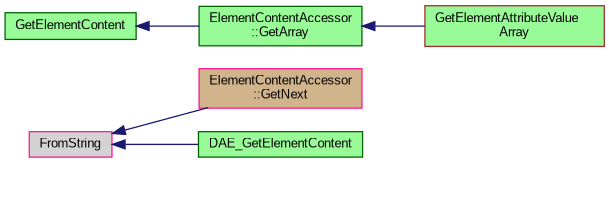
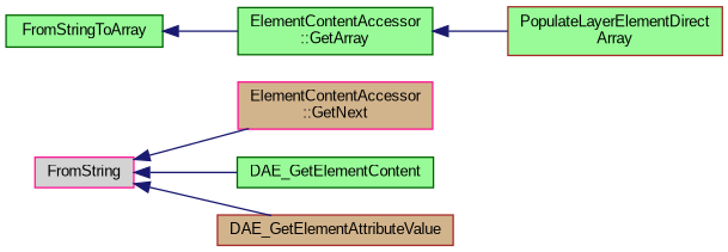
  digraph {
    fontname="Liberation Sans"
    rankdir=LR
    node [color=darkgreen fillcolor=palegreen fontname="Liberation Sans" fontsize=10 shape=record style=filled]
    edge [color=midnightblue dir=back fontname="Liberation Sans" fontsize=10 labelfontname=Helvetica labelfontsize=10 style=solid]
    n1 [color=deeppink fillcolor=lightgrey fontcolor=black height=0.2 label=FromString width=0.4]
    n2 [color=deeppink fillcolor=tan height=0.2 label="ElementContentAccessor\l::GetNext" width=0.4]
    n3 [height=0.2 label=DAE_GetElementContent width=0.4]
-   n5 [height=0.2 label=GetElementContent width=0.4]
+   n4 [color=brown fillcolor=tan height=0.2 label=DAE_GetElementAttributeValue width=0.4]
+   n5 [height=0.2 label=FromStringToArray width=0.4]
    n6 [height=0.2 label="ElementContentAccessor\l::GetArray" width=0.4]
-   n7 [color=brown height=0.2 label="GetElementAttributeValue\lArray" width=0.4]
+   n7 [color=brown height=0.2 label="PopulateLayerElementDirect\lArray" width=0.4]
    n1 -> n2
    n1 -> n3
+   n1 -> n4
    n5 -> n6
    n6 -> n7
  }
